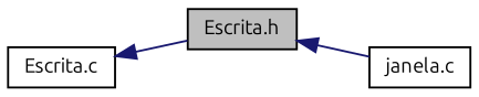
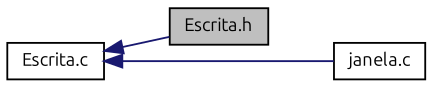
  digraph {
    fontname=Ubuntu
    rankdir=LR
    node [color=black fillcolor=white fontname=Ubuntu fontsize=10 shape=record style=filled]
    edge [color=midnightblue dir=back fontname=Ubuntu fontsize=10 labelfontname=Helvetica labelfontsize=10 style=solid]
    n1 [fillcolor=grey75 fontcolor=black height=0.2 label="Escrita.h" width=0.4]
    n2 [height=0.2 label="janela.c" width=0.4]
    n3 [height=0.2 label="Escrita.c" width=0.4]
-   n1 -> n2
+   n3 -> n2
    n3 -> n1
  }
